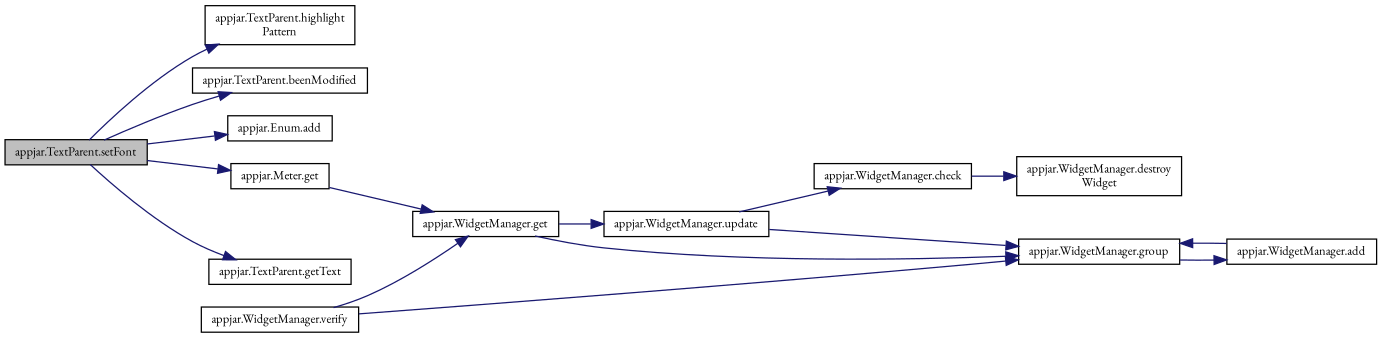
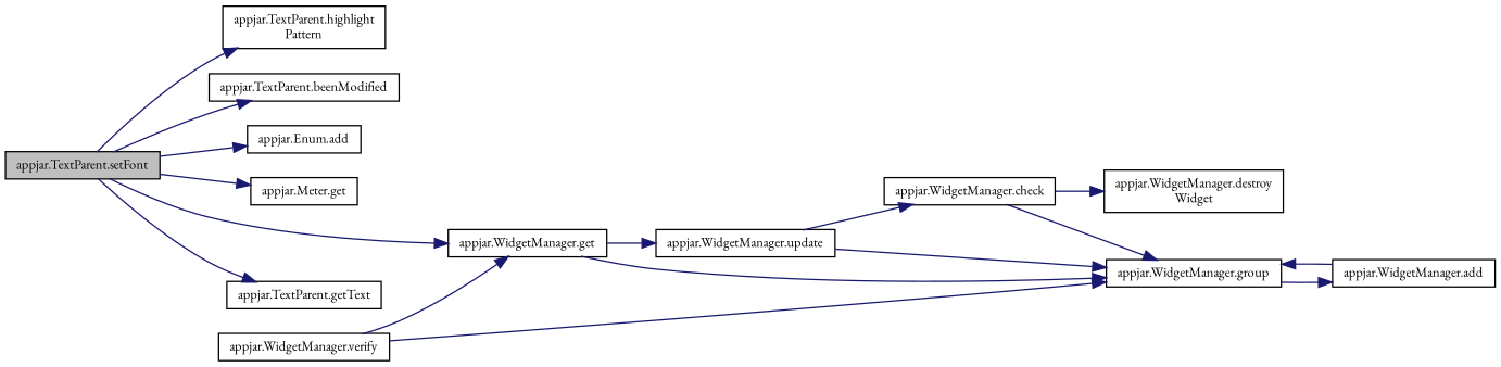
  digraph {
    fontname="EB Garamond"
    rankdir=LR
    node [color=black fillcolor=white fontname="EB Garamond" fontsize=10 shape=record style=filled]
    edge [color=midnightblue fontname="EB Garamond" fontsize=10 labelfontname=Helvetica labelfontsize=10 style=solid]
    n1 [fillcolor=grey75 fontcolor=black height=0.2 label="appjar.TextParent.setFont" width=0.4]
    n2 [height=0.2 label="appjar.TextParent.beenModified" width=0.4]
    n3 [height=0.2 label="appjar.Enum.add" width=0.4]
    n4 [height=0.2 label="appjar.Meter.get" width=0.4]
    n5 [height=0.2 label="appjar.WidgetManager.get" width=0.4]
    n6 [height=0.2 label="appjar.TextParent.getText" width=0.4]
    n7 [height=0.2 label="appjar.TextParent.highlight\lPattern" width=0.4]
    n8 [height=0.2 label="appjar.WidgetManager.group" width=0.4]
    n9 [height=0.2 label="appjar.WidgetManager.update" width=0.4]
    n10 [height=0.2 label="appjar.WidgetManager.add" width=0.4]
    n11 [height=0.2 label="appjar.WidgetManager.check" width=0.4]
    n12 [height=0.2 label="appjar.WidgetManager.verify" width=0.4]
    n13 [height=0.2 label="appjar.WidgetManager.destroy\lWidget" width=0.4]
    n1 -> n2
    n1 -> n3
    n1 -> n4
-   n4 -> n5
+   n1 -> n5
    n1 -> n6
    n1 -> n7
    n5 -> n8
    n5 -> n9
    n8 -> n10
    n9 -> n8
    n9 -> n11
    n10 -> n8
+   n11 -> n8
    n11 -> n13
    n12 -> n5
    n12 -> n8
  }
